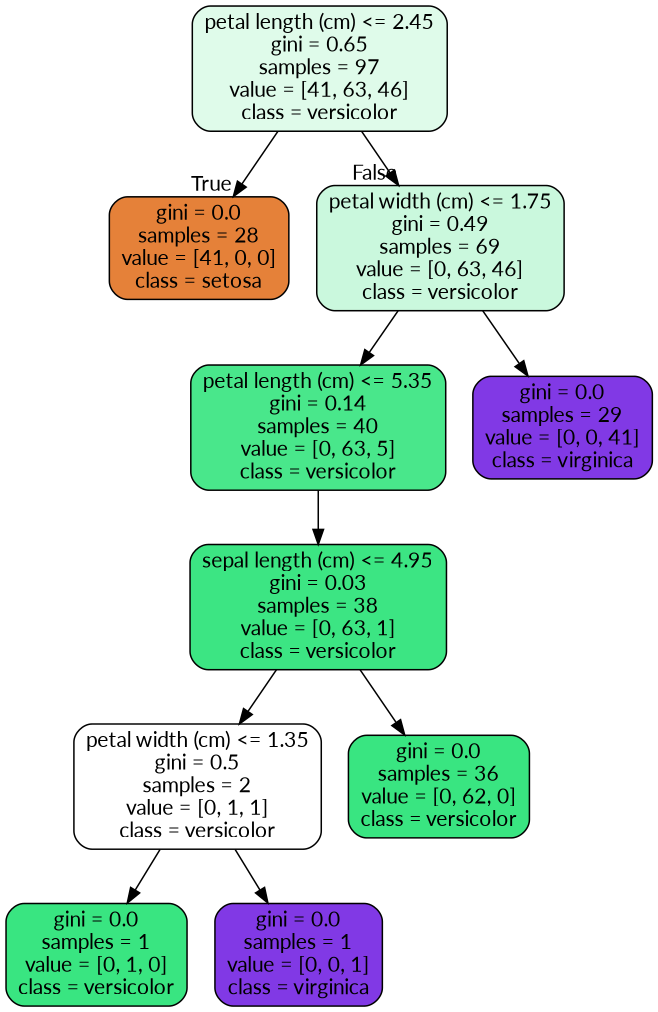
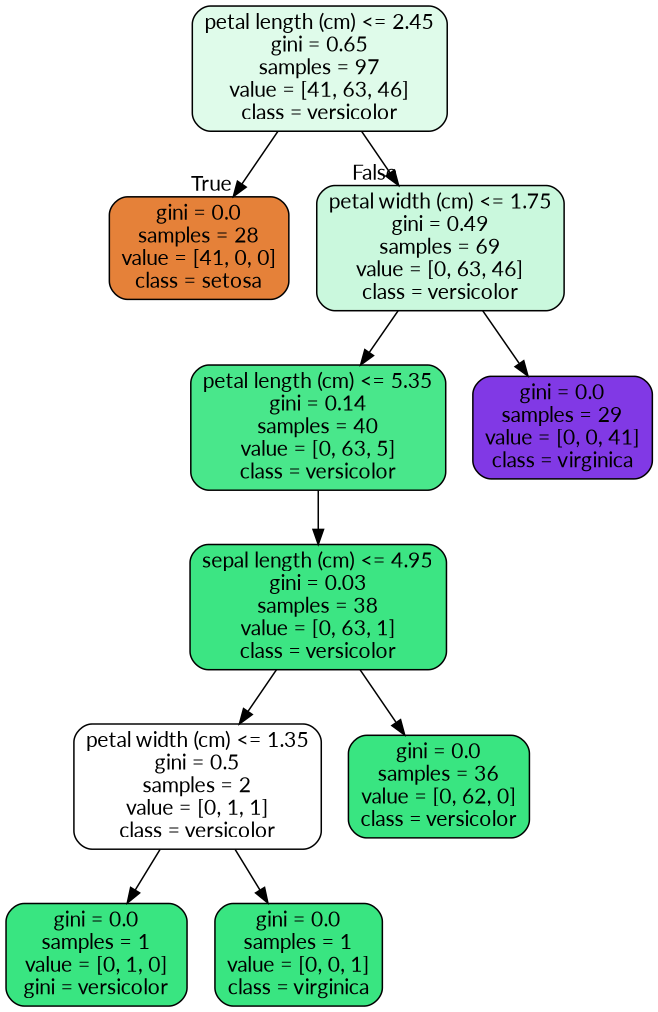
  digraph {
    fontname=Lato
    node [color=black fillcolor="#8139e5" fontname=Lato shape=box style="filled, rounded"]
    edge [fontname=Lato]
    n1 [fillcolor="#dffbea" label="petal length (cm) <= 2.45\ngini = 0.65\nsamples = 97\nvalue = [41, 63, 46]\nclass = versicolor"]
    n2 [fillcolor="#e58139" label="gini = 0.0\nsamples = 28\nvalue = [41, 0, 0]\nclass = setosa"]
    n3 [fillcolor="#caf8dd" label="petal width (cm) <= 1.75\ngini = 0.49\nsamples = 69\nvalue = [0, 63, 46]\nclass = versicolor"]
    n4 [fillcolor="#49e78b" label="petal length (cm) <= 5.35\ngini = 0.14\nsamples = 40\nvalue = [0, 63, 5]\nclass = versicolor"]
    n5 [label="gini = 0.0\nsamples = 29\nvalue = [0, 0, 41]\nclass = virginica"]
    n6 [fillcolor="#3ce583" label="sepal length (cm) <= 4.95\ngini = 0.03\nsamples = 38\nvalue = [0, 63, 1]\nclass = versicolor"]
    n7 [fillcolor="#ffffff" label="petal width (cm) <= 1.35\ngini = 0.5\nsamples = 2\nvalue = [0, 1, 1]\nclass = versicolor"]
    n8 [fillcolor="#39e581" label="gini = 0.0\nsamples = 36\nvalue = [0, 62, 0]\nclass = versicolor"]
-   n9 [fillcolor="#39e581" label="gini = 0.0\nsamples = 1\nvalue = [0, 1, 0]\nclass = versicolor"]
-   n10 [label="gini = 0.0\nsamples = 1\nvalue = [0, 0, 1]\nclass = virginica"]
+   n9 [fillcolor="#39e581" label="gini = 0.0\nsamples = 1\nvalue = [0, 1, 0]\ngini = versicolor"]
+   n10 [fillcolor="#39e581" label="gini = 0.0\nsamples = 1\nvalue = [0, 0, 1]\nclass = virginica"]
    n1 -> n2 [headlabel=True labelangle=45 labeldistance=2.5]
    n1 -> n3 [headlabel=False labelangle=-45 labeldistance=2.5]
    n3 -> n4
    n3 -> n5
    n4 -> n6
    n6 -> n7
    n6 -> n8
    n7 -> n9
    n7 -> n10
  }
